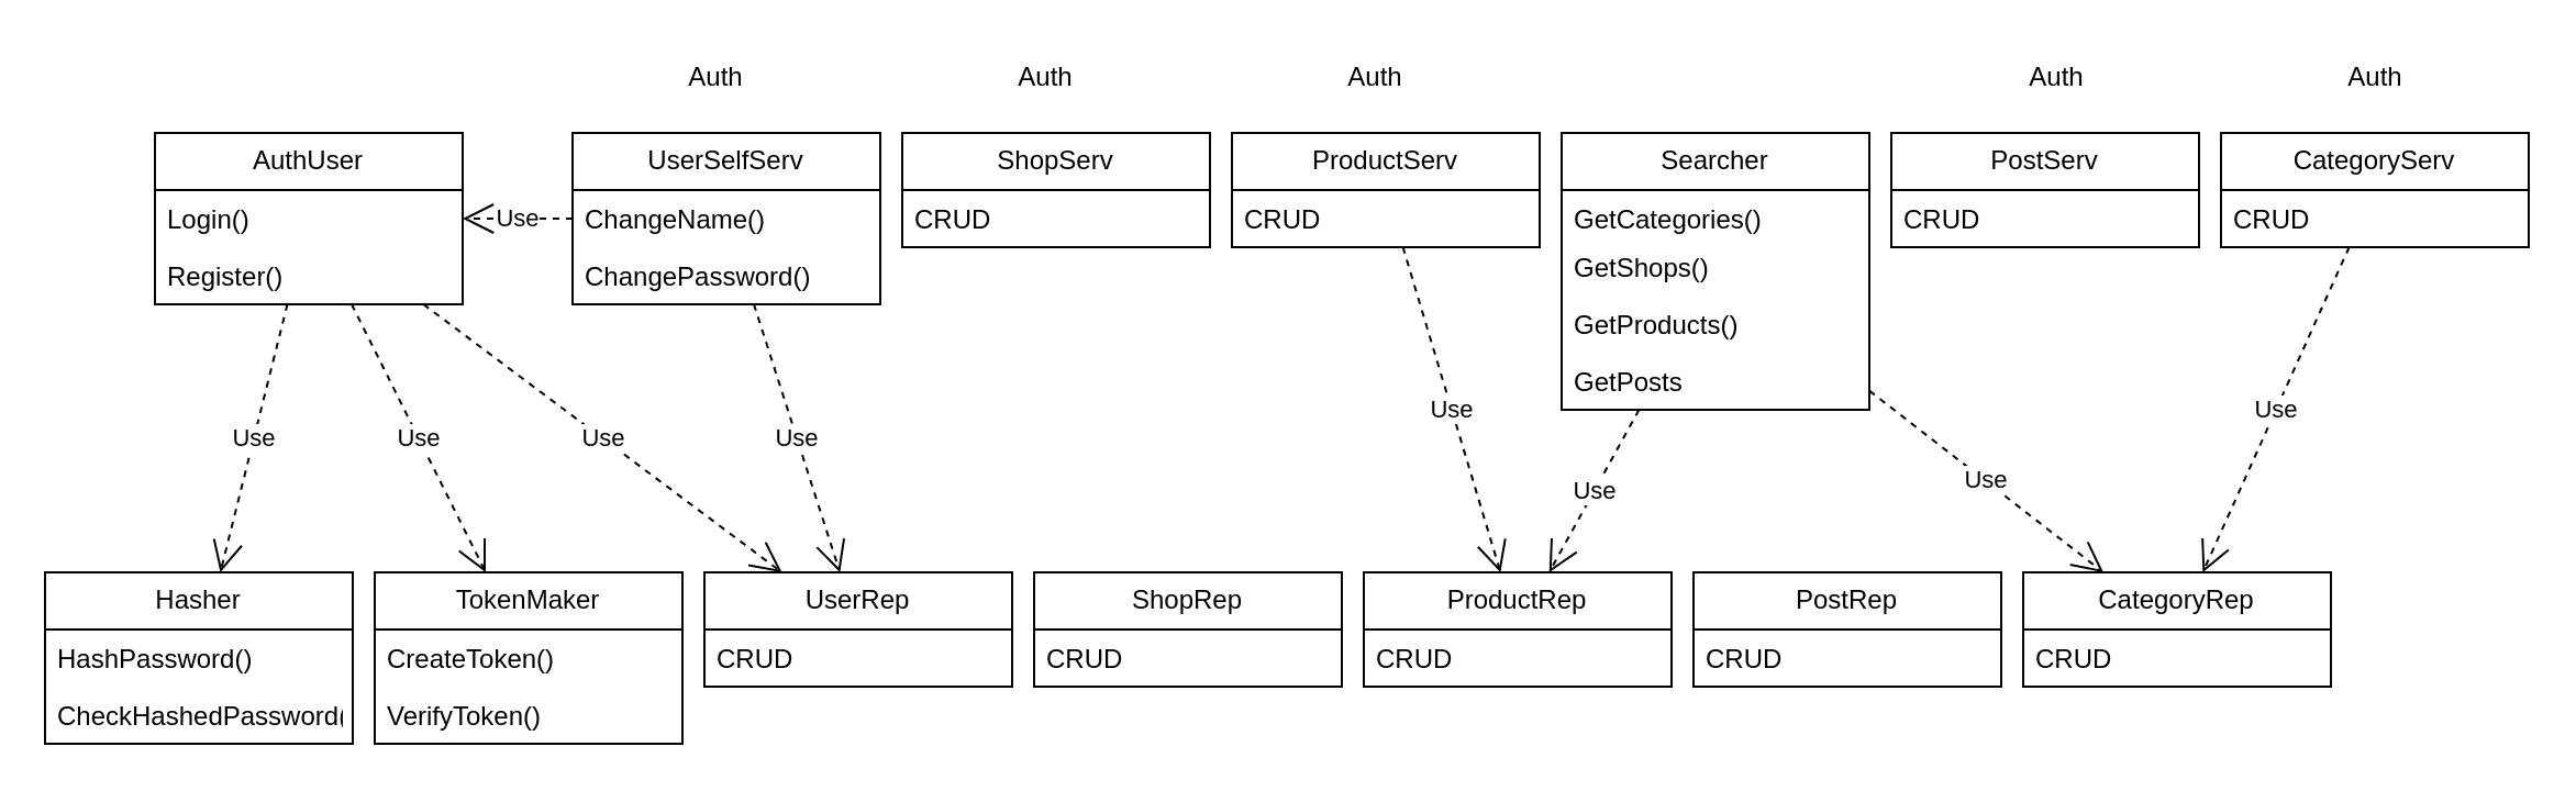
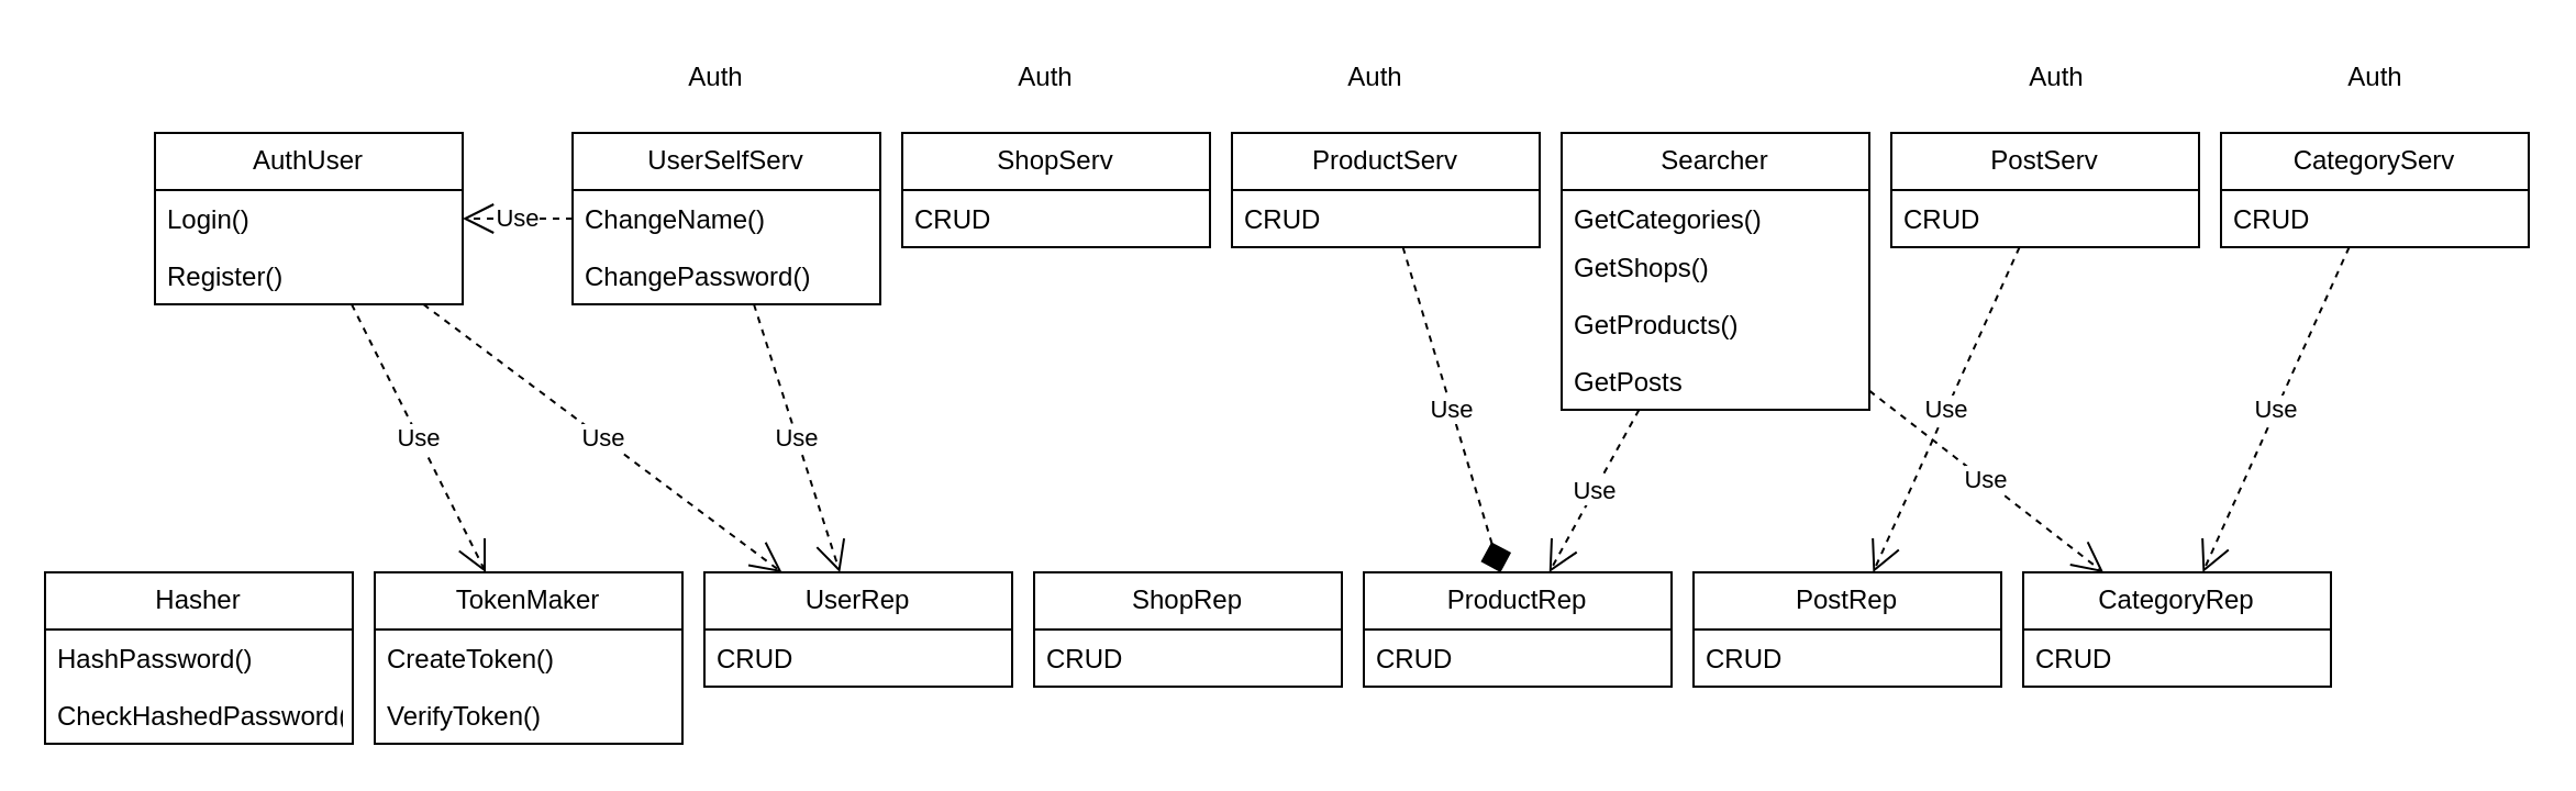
  <mxCell id="0" />
  <mxCell id="1" parent="0" />
  <mxCell id="2" value="UserRep" style="swimlane;fontStyle=0;childLayout=stackLayout;horizontal=1;startSize=26;fillColor=none;horizontalStack=0;resizeParent=1;resizeParentMax=0;resizeLast=0;collapsible=1;marginBottom=0;whiteSpace=wrap;html=1;" parent="1" vertex="1"><mxGeometry x="320" y="260" width="140" height="52" as="geometry" /></mxCell>
  <mxCell id="3" value="CRUD&amp;nbsp;" style="text;strokeColor=none;fillColor=none;align=left;verticalAlign=top;spacingLeft=4;spacingRight=4;overflow=hidden;rotatable=0;points=[[0,0.5],[1,0.5]];portConstraint=eastwest;whiteSpace=wrap;html=1;" parent="2" vertex="1"><mxGeometry y="26" width="140" height="26" as="geometry" /></mxCell>
  <mxCell id="4" value="ShopRep" style="swimlane;fontStyle=0;childLayout=stackLayout;horizontal=1;startSize=26;fillColor=none;horizontalStack=0;resizeParent=1;resizeParentMax=0;resizeLast=0;collapsible=1;marginBottom=0;whiteSpace=wrap;html=1;" parent="1" vertex="1"><mxGeometry x="470" y="260" width="140" height="52" as="geometry" /></mxCell>
  <mxCell id="5" value="CRUD" style="text;strokeColor=none;fillColor=none;align=left;verticalAlign=top;spacingLeft=4;spacingRight=4;overflow=hidden;rotatable=0;points=[[0,0.5],[1,0.5]];portConstraint=eastwest;whiteSpace=wrap;html=1;" parent="4" vertex="1"><mxGeometry y="26" width="140" height="26" as="geometry" /></mxCell>
  <mxCell id="6" value="ProductRep" style="swimlane;fontStyle=0;childLayout=stackLayout;horizontal=1;startSize=26;fillColor=none;horizontalStack=0;resizeParent=1;resizeParentMax=0;resizeLast=0;collapsible=1;marginBottom=0;whiteSpace=wrap;html=1;" parent="1" vertex="1"><mxGeometry x="620" y="260" width="140" height="52" as="geometry" /></mxCell>
  <mxCell id="7" value="CRUD" style="text;strokeColor=none;fillColor=none;align=left;verticalAlign=top;spacingLeft=4;spacingRight=4;overflow=hidden;rotatable=0;points=[[0,0.5],[1,0.5]];portConstraint=eastwest;whiteSpace=wrap;html=1;" parent="6" vertex="1"><mxGeometry y="26" width="140" height="26" as="geometry" /></mxCell>
  <mxCell id="8" value="PostRep" style="swimlane;fontStyle=0;childLayout=stackLayout;horizontal=1;startSize=26;fillColor=none;horizontalStack=0;resizeParent=1;resizeParentMax=0;resizeLast=0;collapsible=1;marginBottom=0;whiteSpace=wrap;html=1;" parent="1" vertex="1"><mxGeometry x="770" y="260" width="140" height="52" as="geometry" /></mxCell>
  <mxCell id="9" value="CRUD" style="text;strokeColor=none;fillColor=none;align=left;verticalAlign=top;spacingLeft=4;spacingRight=4;overflow=hidden;rotatable=0;points=[[0,0.5],[1,0.5]];portConstraint=eastwest;whiteSpace=wrap;html=1;" parent="8" vertex="1"><mxGeometry y="26" width="140" height="26" as="geometry" /></mxCell>
  <mxCell id="10" value="CategoryRep" style="swimlane;fontStyle=0;childLayout=stackLayout;horizontal=1;startSize=26;fillColor=none;horizontalStack=0;resizeParent=1;resizeParentMax=0;resizeLast=0;collapsible=1;marginBottom=0;whiteSpace=wrap;html=1;" parent="1" vertex="1"><mxGeometry x="920" y="260" width="140" height="52" as="geometry" /></mxCell>
  <mxCell id="11" value="CRUD" style="text;strokeColor=none;fillColor=none;align=left;verticalAlign=top;spacingLeft=4;spacingRight=4;overflow=hidden;rotatable=0;points=[[0,0.5],[1,0.5]];portConstraint=eastwest;whiteSpace=wrap;html=1;" parent="10" vertex="1"><mxGeometry y="26" width="140" height="26" as="geometry" /></mxCell>
  <mxCell id="12" value="UserSelfServ" style="swimlane;fontStyle=0;childLayout=stackLayout;horizontal=1;startSize=26;fillColor=none;horizontalStack=0;resizeParent=1;resizeParentMax=0;resizeLast=0;collapsible=1;marginBottom=0;whiteSpace=wrap;html=1;" parent="1" vertex="1"><mxGeometry x="260" y="60" width="140" height="78" as="geometry" /></mxCell>
  <mxCell id="13" value="ChangeName()" style="text;strokeColor=none;fillColor=none;align=left;verticalAlign=top;spacingLeft=4;spacingRight=4;overflow=hidden;rotatable=0;points=[[0,0.5],[1,0.5]];portConstraint=eastwest;whiteSpace=wrap;html=1;" parent="12" vertex="1"><mxGeometry y="26" width="140" height="26" as="geometry" /></mxCell>
  <mxCell id="14" value="ChangePassword()" style="text;strokeColor=none;fillColor=none;align=left;verticalAlign=top;spacingLeft=4;spacingRight=4;overflow=hidden;rotatable=0;points=[[0,0.5],[1,0.5]];portConstraint=eastwest;whiteSpace=wrap;html=1;" parent="12" vertex="1"><mxGeometry y="52" width="140" height="26" as="geometry" /></mxCell>
  <mxCell id="15" value="AuthUser" style="swimlane;fontStyle=0;childLayout=stackLayout;horizontal=1;startSize=26;fillColor=none;horizontalStack=0;resizeParent=1;resizeParentMax=0;resizeLast=0;collapsible=1;marginBottom=0;whiteSpace=wrap;html=1;" parent="1" vertex="1"><mxGeometry x="70" y="60" width="140" height="78" as="geometry" /></mxCell>
  <mxCell id="16" value="Login()" style="text;strokeColor=none;fillColor=none;align=left;verticalAlign=top;spacingLeft=4;spacingRight=4;overflow=hidden;rotatable=0;points=[[0,0.5],[1,0.5]];portConstraint=eastwest;whiteSpace=wrap;html=1;" parent="15" vertex="1"><mxGeometry y="26" width="140" height="26" as="geometry" /></mxCell>
  <mxCell id="17" value="Register()" style="text;strokeColor=none;fillColor=none;align=left;verticalAlign=top;spacingLeft=4;spacingRight=4;overflow=hidden;rotatable=0;points=[[0,0.5],[1,0.5]];portConstraint=eastwest;whiteSpace=wrap;html=1;" parent="15" vertex="1"><mxGeometry y="52" width="140" height="26" as="geometry" /></mxCell>
  <mxCell id="18" value="Use" style="endArrow=open;endSize=12;dashed=1;html=1;rounded=0;" parent="1" source="15" target="2" edge="1"><mxGeometry width="160" relative="1" as="geometry"><mxPoint x="650" y="180" as="sourcePoint" /><mxPoint x="810" y="180" as="targetPoint" /></mxGeometry></mxCell>
  <mxCell id="19" value="Use" style="endArrow=open;endSize=12;dashed=1;html=1;rounded=0;" parent="1" source="12" target="2" edge="1"><mxGeometry width="160" relative="1" as="geometry"><mxPoint x="527" y="148" as="sourcePoint" /><mxPoint x="422" y="270" as="targetPoint" /></mxGeometry></mxCell>
  <mxCell id="20" value="TokenMaker" style="swimlane;fontStyle=0;childLayout=stackLayout;horizontal=1;startSize=26;fillColor=none;horizontalStack=0;resizeParent=1;resizeParentMax=0;resizeLast=0;collapsible=1;marginBottom=0;whiteSpace=wrap;html=1;" parent="1" vertex="1"><mxGeometry x="170" y="260" width="140" height="78" as="geometry" /></mxCell>
  <mxCell id="21" value="CreateToken()" style="text;strokeColor=none;fillColor=none;align=left;verticalAlign=top;spacingLeft=4;spacingRight=4;overflow=hidden;rotatable=0;points=[[0,0.5],[1,0.5]];portConstraint=eastwest;whiteSpace=wrap;html=1;" parent="20" vertex="1"><mxGeometry y="26" width="140" height="26" as="geometry" /></mxCell>
  <mxCell id="22" value="VerifyToken()" style="text;strokeColor=none;fillColor=none;align=left;verticalAlign=top;spacingLeft=4;spacingRight=4;overflow=hidden;rotatable=0;points=[[0,0.5],[1,0.5]];portConstraint=eastwest;whiteSpace=wrap;html=1;" parent="20" vertex="1"><mxGeometry y="52" width="140" height="26" as="geometry" /></mxCell>
  <mxCell id="23" value="Hasher" style="swimlane;fontStyle=0;childLayout=stackLayout;horizontal=1;startSize=26;fillColor=none;horizontalStack=0;resizeParent=1;resizeParentMax=0;resizeLast=0;collapsible=1;marginBottom=0;whiteSpace=wrap;html=1;" parent="1" vertex="1"><mxGeometry x="20" y="260" width="140" height="78" as="geometry" /></mxCell>
  <mxCell id="24" value="HashPassword()" style="text;strokeColor=none;fillColor=none;align=left;verticalAlign=top;spacingLeft=4;spacingRight=4;overflow=hidden;rotatable=0;points=[[0,0.5],[1,0.5]];portConstraint=eastwest;whiteSpace=wrap;html=1;" parent="23" vertex="1"><mxGeometry y="26" width="140" height="26" as="geometry" /></mxCell>
  <mxCell id="25" value="CheckHashedPassword()" style="text;strokeColor=none;fillColor=none;align=left;verticalAlign=top;spacingLeft=4;spacingRight=4;overflow=hidden;rotatable=0;points=[[0,0.5],[1,0.5]];portConstraint=eastwest;whiteSpace=wrap;html=1;" parent="23" vertex="1"><mxGeometry y="52" width="140" height="26" as="geometry" /></mxCell>
  <mxCell id="26" value="Use" style="endArrow=open;endSize=12;dashed=1;html=1;rounded=0;" parent="1" source="15" target="20" edge="1"><mxGeometry width="160" relative="1" as="geometry"><mxPoint x="234" y="148" as="sourcePoint" /><mxPoint x="371" y="270" as="targetPoint" /></mxGeometry></mxCell>
- <mxCell id="27" value="Use" style="endArrow=open;endSize=12;dashed=1;html=1;rounded=0;" parent="1" source="15" target="23" edge="1"><mxGeometry width="160" relative="1" as="geometry"><mxPoint x="202" y="148" as="sourcePoint" /><mxPoint x="238" y="270" as="targetPoint" /></mxGeometry></mxCell>
  <mxCell id="28" value="Searcher" style="swimlane;fontStyle=0;childLayout=stackLayout;horizontal=1;startSize=26;fillColor=none;horizontalStack=0;resizeParent=1;resizeParentMax=0;resizeLast=0;collapsible=1;marginBottom=0;whiteSpace=wrap;html=1;" parent="1" vertex="1"><mxGeometry x="710" y="60" width="140" height="126" as="geometry" /></mxCell>
  <mxCell id="29" value="&lt;div&gt;GetCategories()&lt;br&gt;&lt;/div&gt;" style="text;strokeColor=none;fillColor=none;align=left;verticalAlign=top;spacingLeft=4;spacingRight=4;overflow=hidden;rotatable=0;points=[[0,0.5],[1,0.5]];portConstraint=eastwest;whiteSpace=wrap;html=1;" parent="28" vertex="1"><mxGeometry y="26" width="140" height="22" as="geometry" /></mxCell>
  <mxCell id="30" value="GetShops()" style="text;strokeColor=none;fillColor=none;align=left;verticalAlign=top;spacingLeft=4;spacingRight=4;overflow=hidden;rotatable=0;points=[[0,0.5],[1,0.5]];portConstraint=eastwest;whiteSpace=wrap;html=1;" parent="28" vertex="1"><mxGeometry y="48" width="140" height="26" as="geometry" /></mxCell>
  <mxCell id="31" value="GetProducts()" style="text;strokeColor=none;fillColor=none;align=left;verticalAlign=top;spacingLeft=4;spacingRight=4;overflow=hidden;rotatable=0;points=[[0,0.5],[1,0.5]];portConstraint=eastwest;whiteSpace=wrap;html=1;" parent="28" vertex="1"><mxGeometry y="74" width="140" height="26" as="geometry" /></mxCell>
  <mxCell id="32" value="GetPosts" style="text;strokeColor=none;fillColor=none;align=left;verticalAlign=top;spacingLeft=4;spacingRight=4;overflow=hidden;rotatable=0;points=[[0,0.5],[1,0.5]];portConstraint=eastwest;whiteSpace=wrap;html=1;" parent="28" vertex="1"><mxGeometry y="100" width="140" height="26" as="geometry" /></mxCell>
  <mxCell id="33" value="Use" style="endArrow=open;endSize=12;dashed=1;html=1;rounded=0;" parent="1" source="28" target="6" edge="1"><mxGeometry width="160" relative="1" as="geometry"><mxPoint x="661" y="148" as="sourcePoint" /><mxPoint x="570" y="270" as="targetPoint" /></mxGeometry></mxCell>
  <mxCell id="34" value="Use" style="endArrow=open;endSize=12;dashed=1;html=1;rounded=0;" parent="1" source="28" target="10" edge="1"><mxGeometry width="160" relative="1" as="geometry"><mxPoint x="753" y="148" as="sourcePoint" /><mxPoint x="833" y="270" as="targetPoint" /></mxGeometry></mxCell>
  <mxCell id="35" value="ShopServ" style="swimlane;fontStyle=0;childLayout=stackLayout;horizontal=1;startSize=26;fillColor=none;horizontalStack=0;resizeParent=1;resizeParentMax=0;resizeLast=0;collapsible=1;marginBottom=0;whiteSpace=wrap;html=1;" parent="1" vertex="1"><mxGeometry x="410" y="60" width="140" height="52" as="geometry" /></mxCell>
  <mxCell id="36" value="CRUD" style="text;strokeColor=none;fillColor=none;align=left;verticalAlign=top;spacingLeft=4;spacingRight=4;overflow=hidden;rotatable=0;points=[[0,0.5],[1,0.5]];portConstraint=eastwest;whiteSpace=wrap;html=1;" parent="35" vertex="1"><mxGeometry y="26" width="140" height="26" as="geometry" /></mxCell>
  <mxCell id="37" value="ProductServ" style="swimlane;fontStyle=0;childLayout=stackLayout;horizontal=1;startSize=26;fillColor=none;horizontalStack=0;resizeParent=1;resizeParentMax=0;resizeLast=0;collapsible=1;marginBottom=0;whiteSpace=wrap;html=1;" parent="1" vertex="1"><mxGeometry x="560" y="60" width="140" height="52" as="geometry" /></mxCell>
  <mxCell id="38" value="CRUD" style="text;strokeColor=none;fillColor=none;align=left;verticalAlign=top;spacingLeft=4;spacingRight=4;overflow=hidden;rotatable=0;points=[[0,0.5],[1,0.5]];portConstraint=eastwest;whiteSpace=wrap;html=1;" parent="37" vertex="1"><mxGeometry y="26" width="140" height="26" as="geometry" /></mxCell>
- <mxCell id="39" value="Use" style="endArrow=open;endSize=12;dashed=1;html=1;rounded=0;" parent="1" source="37" target="6" edge="1"><mxGeometry width="160" relative="1" as="geometry"><mxPoint x="549" y="122" as="sourcePoint" /><mxPoint x="544" y="295" as="targetPoint" /></mxGeometry></mxCell>
+ <mxCell id="39" value="Use" style="endArrow=diamond;endSize=12;dashed=1;html=1;rounded=0;" parent="1" source="37" target="6" edge="1"><mxGeometry width="160" relative="1" as="geometry"><mxPoint x="549" y="122" as="sourcePoint" /><mxPoint x="544" y="295" as="targetPoint" /></mxGeometry></mxCell>
  <mxCell id="40" value="PostServ" style="swimlane;fontStyle=0;childLayout=stackLayout;horizontal=1;startSize=26;fillColor=none;horizontalStack=0;resizeParent=1;resizeParentMax=0;resizeLast=0;collapsible=1;marginBottom=0;whiteSpace=wrap;html=1;" parent="1" vertex="1"><mxGeometry x="860" y="60" width="140" height="52" as="geometry" /></mxCell>
  <mxCell id="41" value="CRUD" style="text;strokeColor=none;fillColor=none;align=left;verticalAlign=top;spacingLeft=4;spacingRight=4;overflow=hidden;rotatable=0;points=[[0,0.5],[1,0.5]];portConstraint=eastwest;whiteSpace=wrap;html=1;" parent="40" vertex="1"><mxGeometry y="26" width="140" height="26" as="geometry" /></mxCell>
+ <mxCell id="42" value="Use" style="endArrow=open;endSize=12;dashed=1;html=1;rounded=0;" parent="1" source="40" target="8" edge="1"><mxGeometry width="160" relative="1" as="geometry"><mxPoint x="860" y="187" as="sourcePoint" /><mxPoint x="967" y="270" as="targetPoint" /></mxGeometry></mxCell>
  <mxCell id="43" value="CategoryServ" style="swimlane;fontStyle=0;childLayout=stackLayout;horizontal=1;startSize=26;fillColor=none;horizontalStack=0;resizeParent=1;resizeParentMax=0;resizeLast=0;collapsible=1;marginBottom=0;whiteSpace=wrap;html=1;" parent="1" vertex="1"><mxGeometry x="1010" y="60" width="140" height="52" as="geometry" /></mxCell>
  <mxCell id="44" value="CRUD" style="text;strokeColor=none;fillColor=none;align=left;verticalAlign=top;spacingLeft=4;spacingRight=4;overflow=hidden;rotatable=0;points=[[0,0.5],[1,0.5]];portConstraint=eastwest;whiteSpace=wrap;html=1;" parent="43" vertex="1"><mxGeometry y="26" width="140" height="26" as="geometry" /></mxCell>
  <mxCell id="45" value="Use" style="endArrow=open;endSize=12;dashed=1;html=1;rounded=0;" parent="1" source="43" target="10" edge="1"><mxGeometry width="160" relative="1" as="geometry"><mxPoint x="928" y="122" as="sourcePoint" /><mxPoint x="862" y="270" as="targetPoint" /></mxGeometry></mxCell>
  <mxCell id="46" value="Auth" style="text;html=1;align=center;verticalAlign=middle;resizable=0;points=[];autosize=1;strokeColor=none;fillColor=none;" parent="1" vertex="1"><mxGeometry x="600" y="20" width="50" height="30" as="geometry" /></mxCell>
  <mxCell id="47" value="Auth" style="text;html=1;align=center;verticalAlign=middle;resizable=0;points=[];autosize=1;strokeColor=none;fillColor=none;" parent="1" vertex="1"><mxGeometry x="450" y="20" width="50" height="30" as="geometry" /></mxCell>
  <mxCell id="48" value="Auth" style="text;html=1;align=center;verticalAlign=middle;resizable=0;points=[];autosize=1;strokeColor=none;fillColor=none;" parent="1" vertex="1"><mxGeometry x="300" y="20" width="50" height="30" as="geometry" /></mxCell>
  <mxCell id="49" value="Auth" style="text;html=1;align=center;verticalAlign=middle;resizable=0;points=[];autosize=1;strokeColor=none;fillColor=none;" parent="1" vertex="1"><mxGeometry x="910" y="20" width="50" height="30" as="geometry" /></mxCell>
  <mxCell id="50" value="Auth" style="text;html=1;align=center;verticalAlign=middle;resizable=0;points=[];autosize=1;strokeColor=none;fillColor=none;" parent="1" vertex="1"><mxGeometry x="1055" y="20" width="50" height="30" as="geometry" /></mxCell>
  <mxCell id="51" value="Use" style="endArrow=open;endSize=12;dashed=1;html=1;rounded=0;" edge="1" parent="1" source="12" target="15"><mxGeometry width="160" relative="1" as="geometry"><mxPoint x="353" y="148" as="sourcePoint" /><mxPoint x="392" y="270" as="targetPoint" /></mxGeometry></mxCell>
